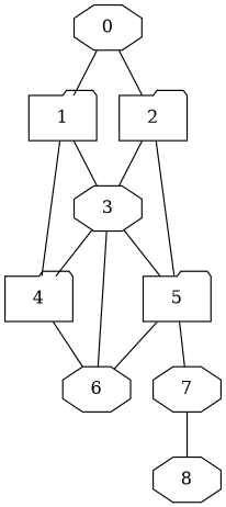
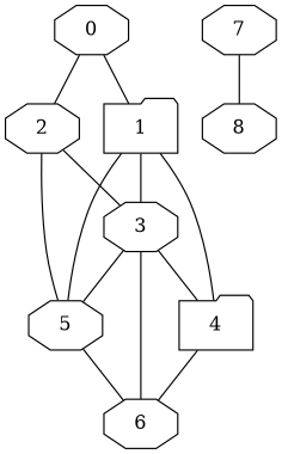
  graph {
    node [shape=octagon]
    1 [shape=folder]
    0
-   2 [shape=folder]
+   2
    3
    4 [shape=folder]
-   5 [shape=folder]
+   5
    6
    7
    8
    1 -- 3
    1 -- 4
    0 -- 1
    0 -- 2
    2 -- 3
    2 -- 5
    3 -- 4
    3 -- 5
    3 -- 6
    4 -- 6
    5 -- 6
-   5 -- 7
+   5 -- 1
    7 -- 8
  }
